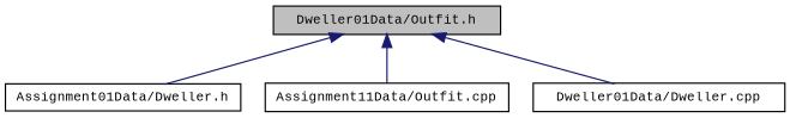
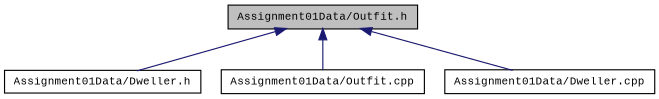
  digraph {
    fontname="Liberation Mono"
    node [color=black fontname="Liberation Mono" fontsize=10 shape=record]
    edge [color=midnightblue dir=back fontname="Liberation Mono" fontsize=10 labelfontname=Helvetica labelfontsize=10 style=solid]
-   n1 [fillcolor=grey75 fontcolor=black height=0.2 label="Dweller01Data/Outfit.h" style=filled width=0.4]
+   n1 [fillcolor=grey75 fontcolor=black height=0.2 label="Assignment01Data/Outfit.h" style=filled width=0.4]
    n2 [height=0.2 label="Assignment01Data/Dweller.h" width=0.4]
-   n3 [height=0.2 label="Assignment11Data/Outfit.cpp" width=0.4]
-   n4 [height=0.2 label="Dweller01Data/Dweller.cpp" width=0.4]
+   n3 [height=0.2 label="Assignment01Data/Outfit.cpp" width=0.4]
+   n4 [height=0.2 label="Assignment01Data/Dweller.cpp" width=0.4]
    n1 -> n2
    n1 -> n3
    n1 -> n4
  }
